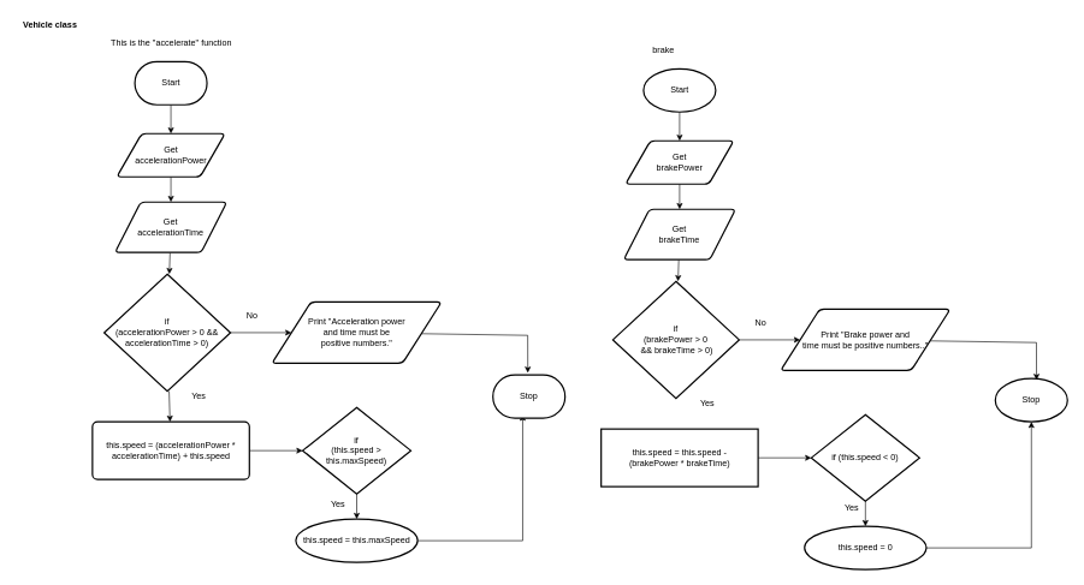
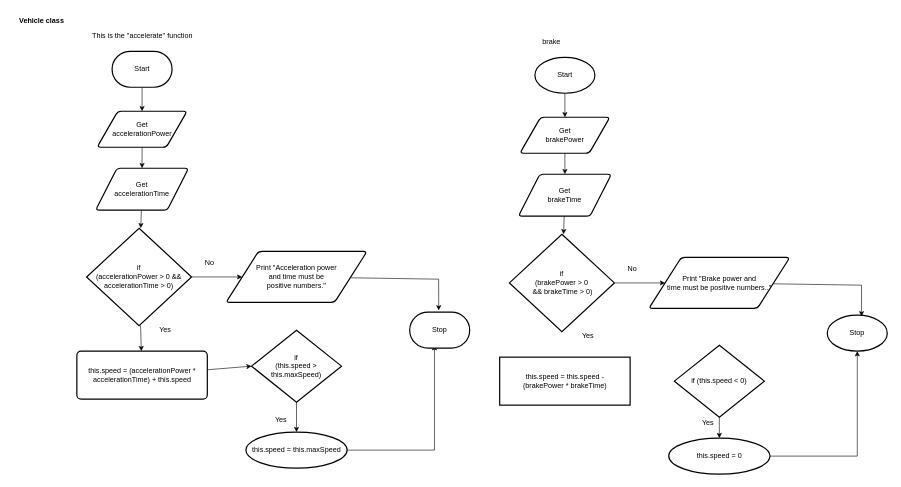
  <mxCell id="0" />
  <mxCell id="1" parent="0" />
  <mxCell id="2" style="edgeStyle=none;html=1;entryX=0.5;entryY=0;entryDx=0;entryDy=0;fontSize=12;" parent="1" edge="1"><mxGeometry relative="1" as="geometry"><mxPoint x="392" y="355" as="sourcePoint" /></mxGeometry></mxCell>
  <mxCell id="3" style="edgeStyle=none;html=1;fontSize=12;" parent="1" edge="1"><mxGeometry relative="1" as="geometry"><mxPoint x="430.5" y="425" as="sourcePoint" /></mxGeometry></mxCell>
  <mxCell id="4" style="edgeStyle=none;html=1;entryX=0;entryY=0.5;entryDx=0;entryDy=0;fontSize=9;" parent="1" edge="1"><mxGeometry relative="1" as="geometry"><mxPoint x="581.5" y="225" as="sourcePoint" /></mxGeometry></mxCell>
  <mxCell id="5" value="&lt;b&gt;Vehicle class&lt;/b&gt;" style="text;html=1;align=center;verticalAlign=middle;resizable=0;points=[];autosize=1;strokeColor=none;fillColor=none;" parent="1" vertex="1"><mxGeometry x="20" y="20" width="95" height="30" as="geometry" /></mxCell>
  <mxCell id="6" style="edgeStyle=none;html=1;fontSize=12;" parent="1" target="9" edge="1"><mxGeometry relative="1" as="geometry"><mxPoint x="235.75" y="145" as="sourcePoint" /></mxGeometry></mxCell>
  <mxCell id="7" value="This is the &quot;accelerate&quot; function" style="text;html=1;align=center;verticalAlign=middle;resizable=0;points=[];autosize=1;strokeColor=none;fillColor=none;" parent="1" vertex="1"><mxGeometry x="140.75" y="45" width="190" height="30" as="geometry" /></mxCell>
  <mxCell id="8" style="edgeStyle=none;html=1;fontSize=12;" parent="1" source="9" target="11" edge="1"><mxGeometry relative="1" as="geometry" /></mxCell>
  <mxCell id="9" value="Get&lt;br style=&quot;font-size: 12px;&quot;&gt;accelerationPower" style="shape=parallelogram;html=1;strokeWidth=2;perimeter=parallelogramPerimeter;whiteSpace=wrap;rounded=1;arcSize=12;size=0.23;fontSize=12;" parent="1" vertex="1"><mxGeometry x="160.75" y="185" width="150" height="60" as="geometry" /></mxCell>
  <mxCell id="10" style="edgeStyle=none;html=1;fontSize=12;" parent="1" source="11" target="14" edge="1"><mxGeometry relative="1" as="geometry" /></mxCell>
  <mxCell id="11" value="Get&lt;br style=&quot;font-size: 12px;&quot;&gt;accelerationTime" style="shape=parallelogram;html=1;strokeWidth=2;perimeter=parallelogramPerimeter;whiteSpace=wrap;rounded=1;arcSize=12;size=0.23;fontSize=12;" parent="1" vertex="1"><mxGeometry x="158.25" y="280" width="155" height="70" as="geometry" /></mxCell>
  <mxCell id="12" style="edgeStyle=none;html=1;fontSize=12;" parent="1" source="14" target="16" edge="1"><mxGeometry relative="1" as="geometry" /></mxCell>
  <mxCell id="13" style="edgeStyle=none;html=1;fontSize=12;" parent="1" source="14" target="22" edge="1"><mxGeometry relative="1" as="geometry" /></mxCell>
  <mxCell id="14" value="if &lt;br&gt;(accelerationPower &amp;gt; 0 &amp;amp;&amp;amp; accelerationTime &amp;gt; 0)" style="strokeWidth=2;html=1;shape=mxgraph.flowchart.decision;whiteSpace=wrap;fontSize=12;" parent="1" vertex="1"><mxGeometry x="143.25" y="380" width="175" height="162.5" as="geometry" /></mxCell>
  <mxCell id="15" style="edgeStyle=none;html=1;entryX=0;entryY=0.5;entryDx=0;entryDy=0;entryPerimeter=0;fontSize=12;" parent="1" source="16" target="18" edge="1"><mxGeometry relative="1" as="geometry" /></mxCell>
  <mxCell id="16" value="this.speed = (accelerationPower * accelerationTime) + this.speed" style="rounded=1;whiteSpace=wrap;html=1;absoluteArcSize=1;arcSize=14;strokeWidth=2;fontSize=12;" parent="1" vertex="1"><mxGeometry x="127" y="585" width="217.5" height="80" as="geometry" /></mxCell>
  <mxCell id="17" style="edgeStyle=none;html=1;fontSize=12;" parent="1" source="18" target="20" edge="1"><mxGeometry relative="1" as="geometry" /></mxCell>
- <mxCell id="18" value="if &lt;br&gt;(this.speed &amp;gt; this.maxSpeed)" style="strokeWidth=2;html=1;shape=mxgraph.flowchart.decision;whiteSpace=wrap;fontSize=12;" parent="1" vertex="1"><mxGeometry x="418.25" y="565" width="150" height="120" as="geometry" /></mxCell>
+ <mxCell id="18" value="if &lt;br&gt;(this.speed &amp;gt; this.maxSpeed)" style="strokeWidth=2;html=1;shape=mxgraph.flowchart.decision;whiteSpace=wrap;fontSize=12;" parent="1" vertex="1"><mxGeometry x="418.25" y="550" width="150" height="120" as="geometry" /></mxCell>
  <mxCell id="19" style="edgeStyle=none;rounded=0;html=1;entryX=0.5;entryY=1;entryDx=0;entryDy=0;entryPerimeter=0;fontSize=12;" parent="1" source="20" edge="1"><mxGeometry relative="1" as="geometry"><Array as="points"><mxPoint x="723.25" y="750" /></Array><mxPoint x="723.25" y="575" as="targetPoint" /></mxGeometry></mxCell>
  <mxCell id="20" value="this.speed = this.maxSpeed" style="ellipse;whiteSpace=wrap;html=1;absoluteArcSize=1;arcSize=14;strokeWidth=2;fontSize=12;" parent="1" vertex="1"><mxGeometry x="408.88" y="720" width="168.75" height="60" as="geometry" /></mxCell>
  <mxCell id="21" style="edgeStyle=none;html=1;entryX=0.571;entryY=0.033;entryDx=0;entryDy=0;entryPerimeter=0;fontSize=12;rounded=0;" parent="1" source="22" edge="1"><mxGeometry relative="1" as="geometry"><Array as="points"><mxPoint x="730.25" y="465" /></Array><mxPoint x="730.35" y="516.98" as="targetPoint" /></mxGeometry></mxCell>
  <mxCell id="22" value="Print &quot;Acceleration power &lt;br&gt;and time must be &lt;br&gt;positive numbers.&quot;" style="shape=parallelogram;html=1;strokeWidth=2;perimeter=parallelogramPerimeter;whiteSpace=wrap;rounded=1;arcSize=12;size=0.23;fontSize=12;" parent="1" vertex="1"><mxGeometry x="375.75" y="418.75" width="235" height="85" as="geometry" /></mxCell>
  <mxCell id="23" value="Yes" style="text;html=1;align=center;verticalAlign=middle;resizable=0;points=[];autosize=1;strokeColor=none;fillColor=none;fontSize=12;" parent="1" vertex="1"><mxGeometry x="254.25" y="535" width="40" height="30" as="geometry" /></mxCell>
  <mxCell id="24" value="No" style="text;html=1;align=center;verticalAlign=middle;resizable=0;points=[];autosize=1;strokeColor=none;fillColor=none;fontSize=12;" parent="1" vertex="1"><mxGeometry x="330.25" y="422.5" width="35" height="30" as="geometry" /></mxCell>
  <mxCell id="25" style="edgeStyle=none;html=1;fontSize=12;" parent="1" source="26" target="29" edge="1"><mxGeometry relative="1" as="geometry" /></mxCell>
  <mxCell id="26" value="Start" style="strokeWidth=2;html=1;shape=mxgraph.flowchart.start_1;whiteSpace=wrap;" parent="1" vertex="1"><mxGeometry x="890.75" y="95" width="100" height="60" as="geometry" /></mxCell>
  <mxCell id="27" value="brake" style="text;html=1;align=center;verticalAlign=middle;resizable=0;points=[];autosize=1;strokeColor=none;fillColor=none;" parent="1" vertex="1"><mxGeometry x="893.25" y="55" width="50" height="30" as="geometry" /></mxCell>
  <mxCell id="28" style="edgeStyle=none;html=1;fontSize=12;" parent="1" source="29" target="31" edge="1"><mxGeometry relative="1" as="geometry" /></mxCell>
  <mxCell id="29" value="Get&lt;br&gt;brakePower" style="shape=parallelogram;html=1;strokeWidth=2;perimeter=parallelogramPerimeter;whiteSpace=wrap;rounded=1;arcSize=12;size=0.23;fontSize=12;" parent="1" vertex="1"><mxGeometry x="865.75" y="195" width="150" height="60" as="geometry" /></mxCell>
  <mxCell id="30" style="edgeStyle=none;html=1;fontSize=12;" parent="1" source="31" target="33" edge="1"><mxGeometry relative="1" as="geometry" /></mxCell>
  <mxCell id="31" value="Get&lt;br style=&quot;font-size: 12px;&quot;&gt;brakeTime" style="shape=parallelogram;html=1;strokeWidth=2;perimeter=parallelogramPerimeter;whiteSpace=wrap;rounded=1;arcSize=12;size=0.23;fontSize=12;" parent="1" vertex="1"><mxGeometry x="863.25" y="290" width="155" height="70" as="geometry" /></mxCell>
  <mxCell id="32" style="edgeStyle=none;html=1;fontSize=12;" parent="1" source="33" target="41" edge="1"><mxGeometry relative="1" as="geometry" /></mxCell>
  <mxCell id="33" value="if &lt;br&gt;(brakePower &amp;gt; 0&lt;br&gt;&amp;nbsp;&amp;amp;&amp;amp; brakeTime &amp;gt; 0)" style="strokeWidth=2;html=1;shape=mxgraph.flowchart.decision;whiteSpace=wrap;fontSize=12;" parent="1" vertex="1"><mxGeometry x="848.25" y="390" width="175" height="162.5" as="geometry" /></mxCell>
- <mxCell id="34" style="edgeStyle=none;html=1;entryX=0;entryY=0.5;entryDx=0;entryDy=0;entryPerimeter=0;fontSize=12;" parent="1" source="35" target="37" edge="1"><mxGeometry relative="1" as="geometry" /></mxCell>
  <mxCell id="35" value="this.speed = this.speed - &lt;br&gt;(brakePower * brakeTime)" style="whiteSpace=wrap;html=1;absoluteArcSize=1;arcSize=14;strokeWidth=2;fontSize=12;rounded=0;" parent="1" vertex="1"><mxGeometry x="832" y="595" width="217.5" height="80" as="geometry" /></mxCell>
  <mxCell id="36" style="edgeStyle=none;html=1;fontSize=12;" parent="1" source="37" target="39" edge="1"><mxGeometry relative="1" as="geometry" /></mxCell>
  <mxCell id="37" value="if (this.speed &amp;lt; 0)" style="strokeWidth=2;html=1;shape=mxgraph.flowchart.decision;whiteSpace=wrap;fontSize=12;" parent="1" vertex="1"><mxGeometry x="1123.25" y="575" width="150" height="120" as="geometry" /></mxCell>
  <mxCell id="38" style="edgeStyle=none;rounded=0;html=1;entryX=0.5;entryY=1;entryDx=0;entryDy=0;entryPerimeter=0;fontSize=12;" parent="1" source="39" target="42" edge="1"><mxGeometry relative="1" as="geometry"><Array as="points"><mxPoint x="1428.25" y="760" /></Array></mxGeometry></mxCell>
  <mxCell id="39" value="this.speed = 0" style="ellipse;whiteSpace=wrap;html=1;absoluteArcSize=1;arcSize=14;strokeWidth=2;fontSize=12;" parent="1" vertex="1"><mxGeometry x="1113.88" y="730" width="168.75" height="60" as="geometry" /></mxCell>
  <mxCell id="40" style="edgeStyle=none;html=1;entryX=0.571;entryY=0.033;entryDx=0;entryDy=0;entryPerimeter=0;fontSize=12;rounded=0;" parent="1" source="41" target="42" edge="1"><mxGeometry relative="1" as="geometry"><Array as="points"><mxPoint x="1435.25" y="475" /></Array></mxGeometry></mxCell>
  <mxCell id="41" value="Print &quot;Brake power and &lt;br&gt;time must be positive numbers..&quot;" style="shape=parallelogram;html=1;strokeWidth=2;perimeter=parallelogramPerimeter;whiteSpace=wrap;rounded=1;arcSize=12;size=0.23;fontSize=12;" parent="1" vertex="1"><mxGeometry x="1080.75" y="428.75" width="235" height="85" as="geometry" /></mxCell>
  <mxCell id="42" value="Stop" style="strokeWidth=2;html=1;shape=mxgraph.flowchart.start_1;whiteSpace=wrap;" parent="1" vertex="1"><mxGeometry x="1378.25" y="525" width="100" height="60" as="geometry" /></mxCell>
  <mxCell id="43" value="Yes" style="text;html=1;align=center;verticalAlign=middle;resizable=0;points=[];autosize=1;strokeColor=none;fillColor=none;fontSize=12;" parent="1" vertex="1"><mxGeometry x="959.25" y="545" width="40" height="30" as="geometry" /></mxCell>
  <mxCell id="44" value="No" style="text;html=1;align=center;verticalAlign=middle;resizable=0;points=[];autosize=1;strokeColor=none;fillColor=none;fontSize=12;" parent="1" vertex="1"><mxGeometry x="1035.25" y="432.5" width="35" height="30" as="geometry" /></mxCell>
  <mxCell id="45" value="Yes" style="text;html=1;align=center;verticalAlign=middle;resizable=0;points=[];autosize=1;strokeColor=none;fillColor=none;fontSize=12;" parent="1" vertex="1"><mxGeometry x="1159" y="690" width="40" height="30" as="geometry" /></mxCell>
  <mxCell id="46" value="Yes" style="text;html=1;align=center;verticalAlign=middle;resizable=0;points=[];autosize=1;strokeColor=none;fillColor=none;fontSize=12;" parent="1" vertex="1"><mxGeometry x="447" y="685" width="40" height="30" as="geometry" /></mxCell>
  <mxCell id="47" value="Start" style="strokeWidth=2;html=1;shape=mxgraph.flowchart.terminator;whiteSpace=wrap;" vertex="1" parent="1"><mxGeometry x="185.75" y="85" width="100" height="60" as="geometry" /></mxCell>
  <mxCell id="48" value="Stop" style="strokeWidth=2;html=1;shape=mxgraph.flowchart.terminator;whiteSpace=wrap;" vertex="1" parent="1"><mxGeometry x="682" y="520" width="100" height="60" as="geometry" /></mxCell>
